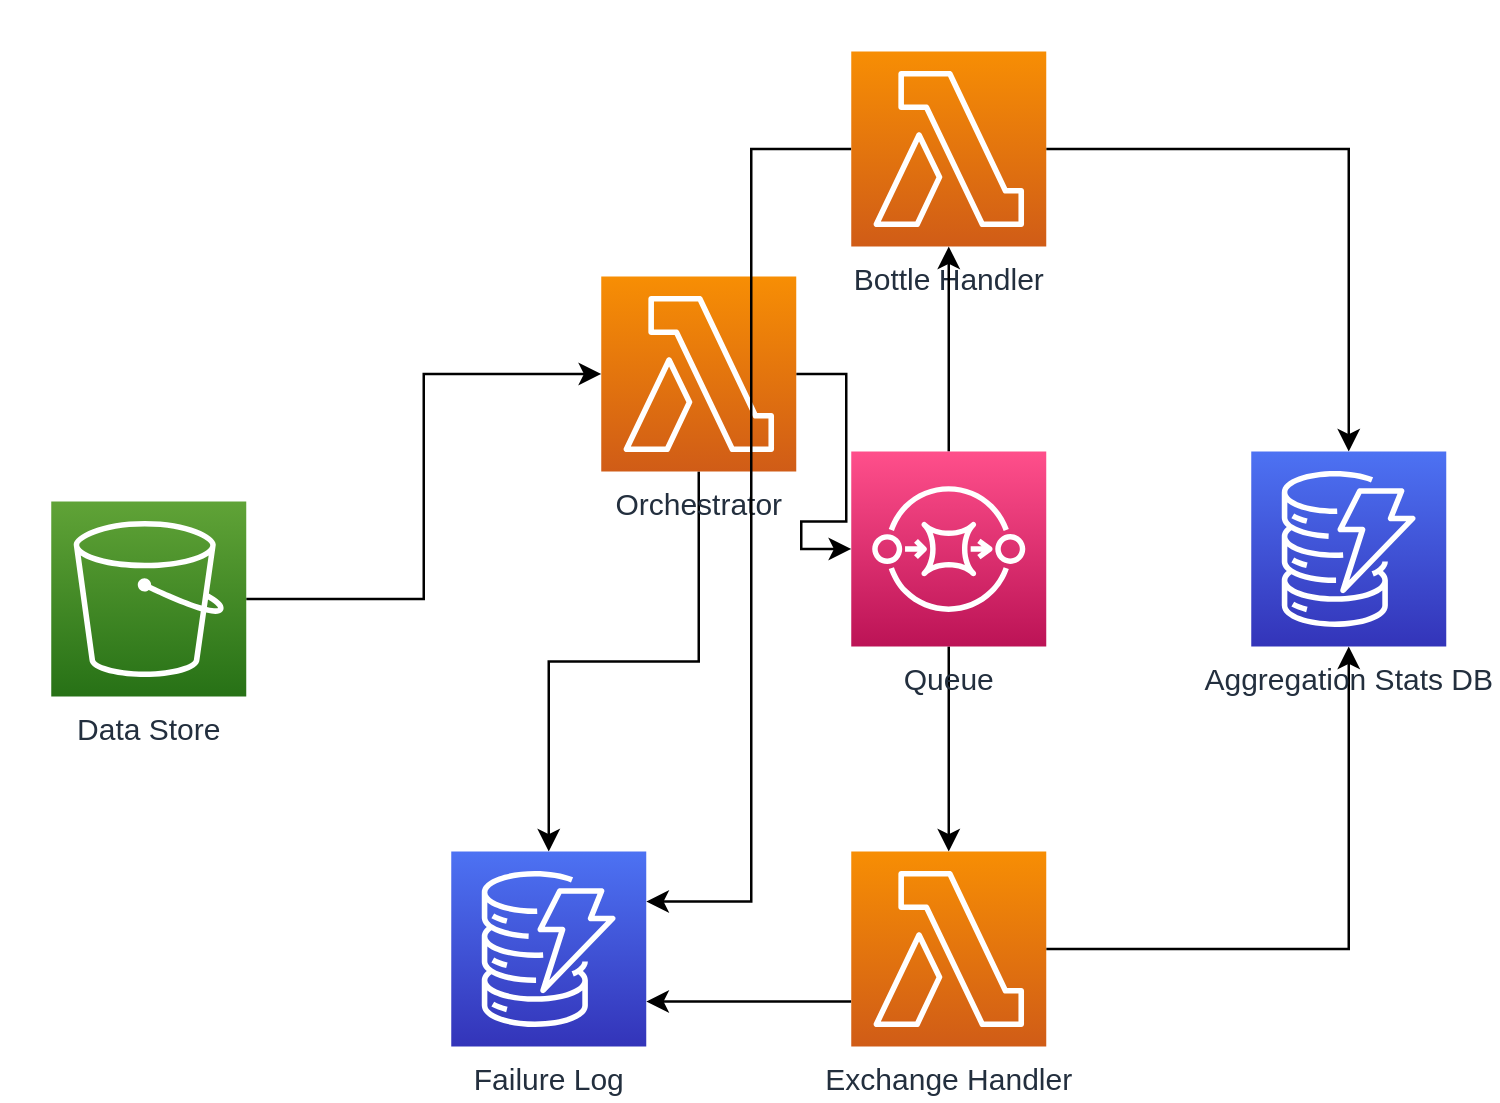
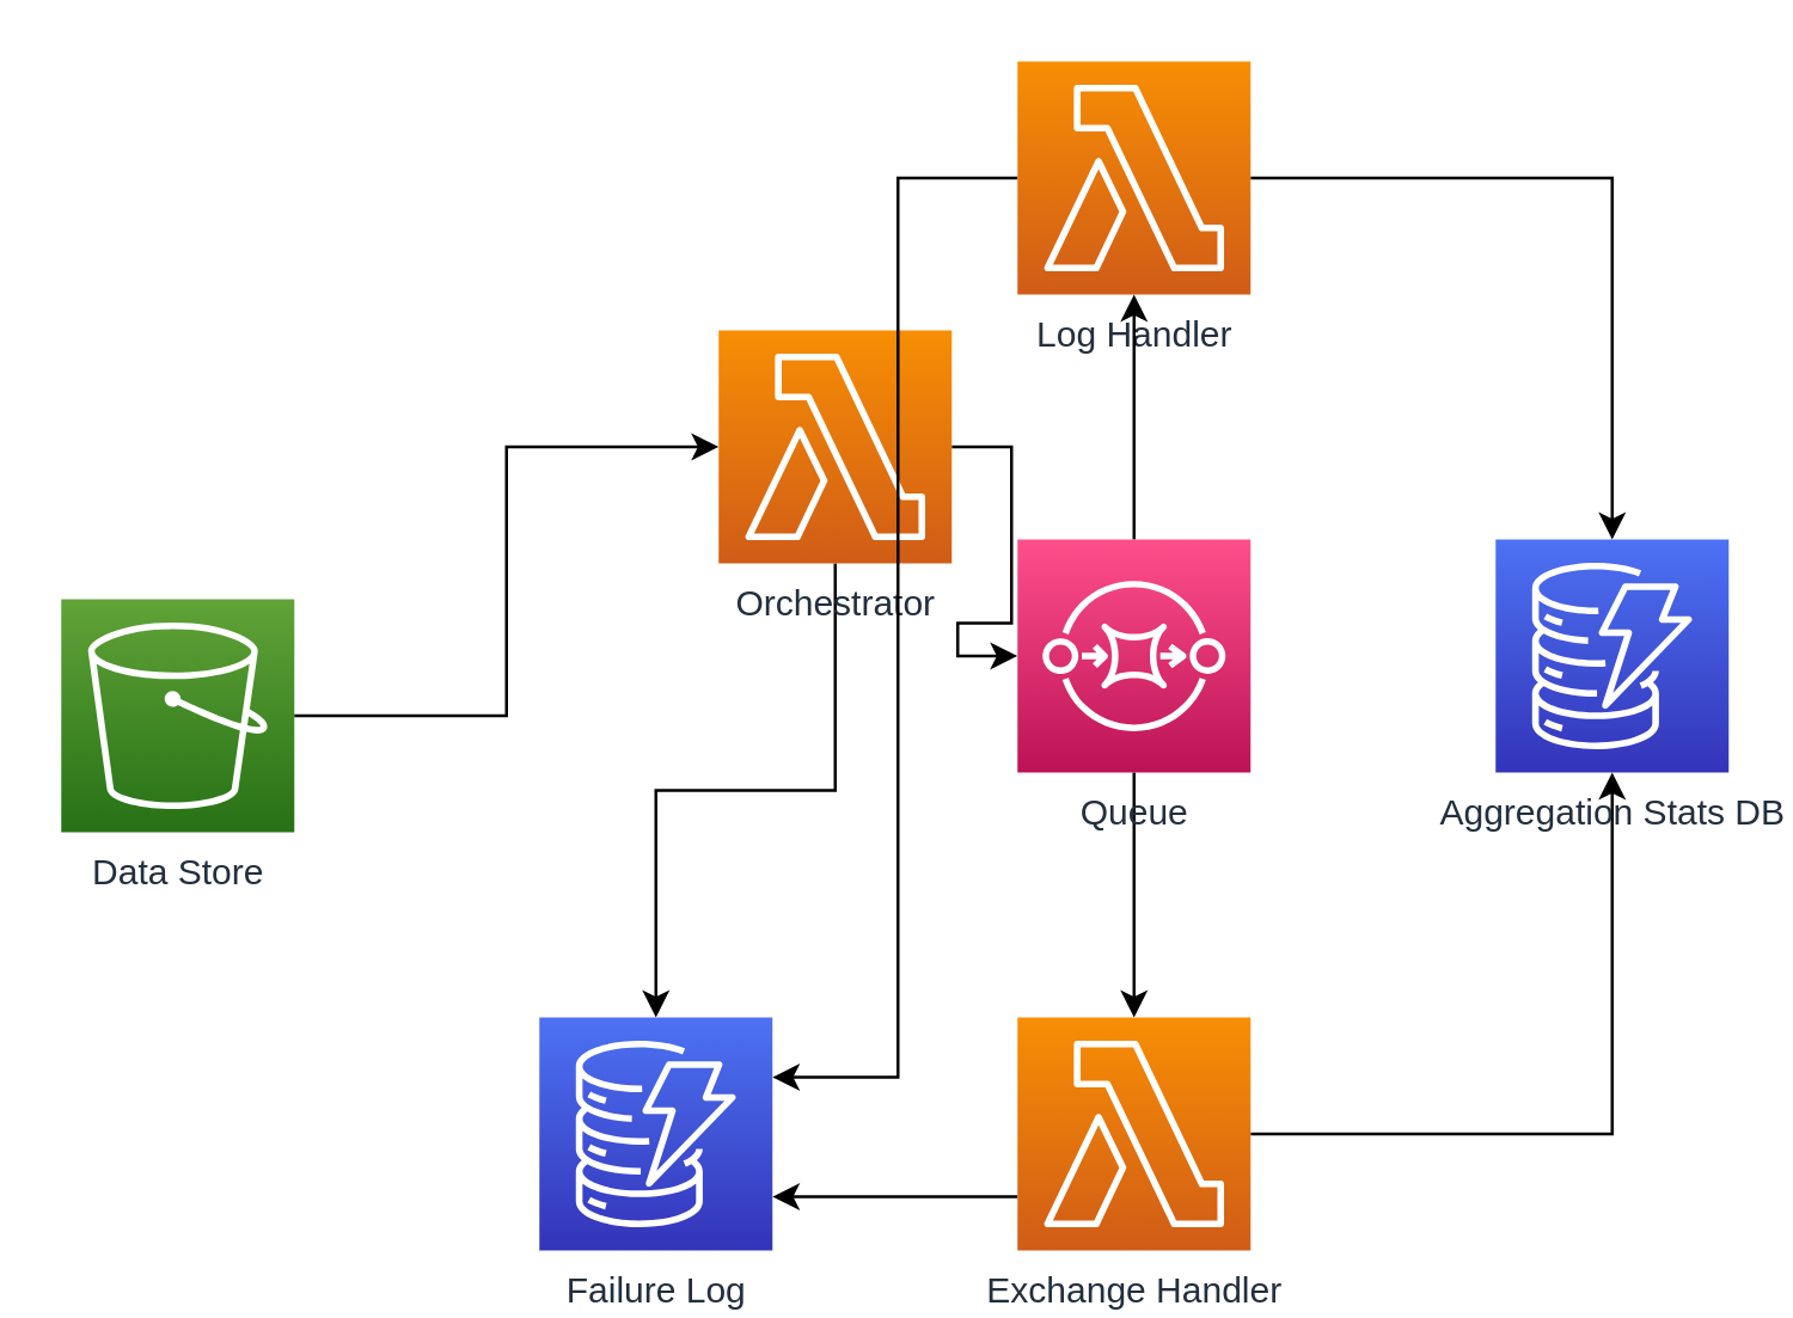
  <mxCell id="0" />
  <mxCell id="1" parent="0" />
  <mxCell id="2" style="edgeStyle=orthogonalEdgeStyle;rounded=0;orthogonalLoop=1;jettySize=auto;html=1;entryX=0;entryY=0.5;entryDx=0;entryDy=0;entryPerimeter=0;" edge="1" parent="1" source="3" target="6"><mxGeometry relative="1" as="geometry" /></mxCell>
  <mxCell id="3" value="Data Store&lt;br&gt;" style="sketch=0;points=[[0,0,0],[0.25,0,0],[0.5,0,0],[0.75,0,0],[1,0,0],[0,1,0],[0.25,1,0],[0.5,1,0],[0.75,1,0],[1,1,0],[0,0.25,0],[0,0.5,0],[0,0.75,0],[1,0.25,0],[1,0.5,0],[1,0.75,0]];outlineConnect=0;fontColor=#232F3E;gradientColor=#60A337;gradientDirection=north;fillColor=#277116;strokeColor=#ffffff;dashed=0;verticalLabelPosition=bottom;verticalAlign=top;align=center;html=1;fontSize=12;fontStyle=0;aspect=fixed;shape=mxgraph.aws4.resourceIcon;resIcon=mxgraph.aws4.s3;" parent="1" vertex="1"><mxGeometry x="20" y="200" width="78" height="78" as="geometry" /></mxCell>
  <mxCell id="4" style="edgeStyle=orthogonalEdgeStyle;rounded=0;orthogonalLoop=1;jettySize=auto;html=1;entryX=0.5;entryY=0;entryDx=0;entryDy=0;entryPerimeter=0;" edge="1" parent="1" source="6" target="17"><mxGeometry relative="1" as="geometry" /></mxCell>
  <mxCell id="5" style="edgeStyle=orthogonalEdgeStyle;rounded=0;orthogonalLoop=1;jettySize=auto;html=1;entryX=0;entryY=0.5;entryDx=0;entryDy=0;entryPerimeter=0;" edge="1" parent="1" source="6" target="12"><mxGeometry relative="1" as="geometry" /></mxCell>
  <mxCell id="6" value="Orchestrator" style="sketch=0;points=[[0,0,0],[0.25,0,0],[0.5,0,0],[0.75,0,0],[1,0,0],[0,1,0],[0.25,1,0],[0.5,1,0],[0.75,1,0],[1,1,0],[0,0.25,0],[0,0.5,0],[0,0.75,0],[1,0.25,0],[1,0.5,0],[1,0.75,0]];outlineConnect=0;fontColor=#232F3E;gradientColor=#F78E04;gradientDirection=north;fillColor=#D05C17;strokeColor=#ffffff;dashed=0;verticalLabelPosition=bottom;verticalAlign=top;align=center;html=1;fontSize=12;fontStyle=0;aspect=fixed;shape=mxgraph.aws4.resourceIcon;resIcon=mxgraph.aws4.lambda;" parent="1" vertex="1"><mxGeometry x="240" y="110" width="78" height="78" as="geometry" /></mxCell>
  <mxCell id="7" style="edgeStyle=orthogonalEdgeStyle;rounded=0;orthogonalLoop=1;jettySize=auto;html=1;entryX=0.5;entryY=0;entryDx=0;entryDy=0;entryPerimeter=0;" edge="1" parent="1" source="9" target="16"><mxGeometry relative="1" as="geometry" /></mxCell>
  <mxCell id="8" style="edgeStyle=orthogonalEdgeStyle;rounded=0;orthogonalLoop=1;jettySize=auto;html=1;" edge="1" parent="1" source="9" target="17"><mxGeometry relative="1" as="geometry"><mxPoint x="280" y="390" as="targetPoint" /><Array as="points"><mxPoint x="300" y="59" /><mxPoint x="300" y="360" /></Array></mxGeometry></mxCell>
- <mxCell id="9" value="Bottle Handler" style="sketch=0;points=[[0,0,0],[0.25,0,0],[0.5,0,0],[0.75,0,0],[1,0,0],[0,1,0],[0.25,1,0],[0.5,1,0],[0.75,1,0],[1,1,0],[0,0.25,0],[0,0.5,0],[0,0.75,0],[1,0.25,0],[1,0.5,0],[1,0.75,0]];outlineConnect=0;fontColor=#232F3E;gradientColor=#F78E04;gradientDirection=north;fillColor=#D05C17;strokeColor=#ffffff;dashed=0;verticalLabelPosition=bottom;verticalAlign=top;align=center;html=1;fontSize=12;fontStyle=0;aspect=fixed;shape=mxgraph.aws4.resourceIcon;resIcon=mxgraph.aws4.lambda;" parent="1" vertex="1"><mxGeometry x="340" y="20" width="78" height="78" as="geometry" /></mxCell>
+ <mxCell id="9" value="Log Handler" style="sketch=0;points=[[0,0,0],[0.25,0,0],[0.5,0,0],[0.75,0,0],[1,0,0],[0,1,0],[0.25,1,0],[0.5,1,0],[0.75,1,0],[1,1,0],[0,0.25,0],[0,0.5,0],[0,0.75,0],[1,0.25,0],[1,0.5,0],[1,0.75,0]];outlineConnect=0;fontColor=#232F3E;gradientColor=#F78E04;gradientDirection=north;fillColor=#D05C17;strokeColor=#ffffff;dashed=0;verticalLabelPosition=bottom;verticalAlign=top;align=center;html=1;fontSize=12;fontStyle=0;aspect=fixed;shape=mxgraph.aws4.resourceIcon;resIcon=mxgraph.aws4.lambda;" parent="1" vertex="1"><mxGeometry x="340" y="20" width="78" height="78" as="geometry" /></mxCell>
  <mxCell id="10" style="edgeStyle=orthogonalEdgeStyle;rounded=0;orthogonalLoop=1;jettySize=auto;html=1;" edge="1" parent="1" source="12" target="9"><mxGeometry relative="1" as="geometry" /></mxCell>
  <mxCell id="11" style="edgeStyle=orthogonalEdgeStyle;rounded=0;orthogonalLoop=1;jettySize=auto;html=1;entryX=0.5;entryY=0;entryDx=0;entryDy=0;entryPerimeter=0;" edge="1" parent="1" source="12" target="15"><mxGeometry relative="1" as="geometry" /></mxCell>
  <mxCell id="12" value="Queue" style="sketch=0;points=[[0,0,0],[0.25,0,0],[0.5,0,0],[0.75,0,0],[1,0,0],[0,1,0],[0.25,1,0],[0.5,1,0],[0.75,1,0],[1,1,0],[0,0.25,0],[0,0.5,0],[0,0.75,0],[1,0.25,0],[1,0.5,0],[1,0.75,0]];outlineConnect=0;fontColor=#232F3E;gradientColor=#FF4F8B;gradientDirection=north;fillColor=#BC1356;strokeColor=#ffffff;dashed=0;verticalLabelPosition=bottom;verticalAlign=top;align=center;html=1;fontSize=12;fontStyle=0;aspect=fixed;shape=mxgraph.aws4.resourceIcon;resIcon=mxgraph.aws4.sqs;" parent="1" vertex="1"><mxGeometry x="340" y="180" width="78" height="78" as="geometry" /></mxCell>
  <mxCell id="13" style="edgeStyle=orthogonalEdgeStyle;rounded=0;orthogonalLoop=1;jettySize=auto;html=1;" edge="1" parent="1" source="15" target="16"><mxGeometry relative="1" as="geometry" /></mxCell>
  <mxCell id="14" value="" style="edgeStyle=orthogonalEdgeStyle;rounded=0;orthogonalLoop=1;jettySize=auto;html=1;" edge="1" parent="1" source="15" target="17"><mxGeometry relative="1" as="geometry"><Array as="points"><mxPoint x="310" y="400" /><mxPoint x="310" y="400" /></Array></mxGeometry></mxCell>
  <mxCell id="15" value="Exchange Handler" style="sketch=0;points=[[0,0,0],[0.25,0,0],[0.5,0,0],[0.75,0,0],[1,0,0],[0,1,0],[0.25,1,0],[0.5,1,0],[0.75,1,0],[1,1,0],[0,0.25,0],[0,0.5,0],[0,0.75,0],[1,0.25,0],[1,0.5,0],[1,0.75,0]];outlineConnect=0;fontColor=#232F3E;gradientColor=#F78E04;gradientDirection=north;fillColor=#D05C17;strokeColor=#ffffff;dashed=0;verticalLabelPosition=bottom;verticalAlign=top;align=center;html=1;fontSize=12;fontStyle=0;aspect=fixed;shape=mxgraph.aws4.resourceIcon;resIcon=mxgraph.aws4.lambda;" parent="1" vertex="1"><mxGeometry x="340" y="340" width="78" height="78" as="geometry" /></mxCell>
  <mxCell id="16" value="Aggregation Stats DB" style="sketch=0;points=[[0,0,0],[0.25,0,0],[0.5,0,0],[0.75,0,0],[1,0,0],[0,1,0],[0.25,1,0],[0.5,1,0],[0.75,1,0],[1,1,0],[0,0.25,0],[0,0.5,0],[0,0.75,0],[1,0.25,0],[1,0.5,0],[1,0.75,0]];outlineConnect=0;fontColor=#232F3E;gradientColor=#4D72F3;gradientDirection=north;fillColor=#3334B9;strokeColor=#ffffff;dashed=0;verticalLabelPosition=bottom;verticalAlign=top;align=center;html=1;fontSize=12;fontStyle=0;aspect=fixed;shape=mxgraph.aws4.resourceIcon;resIcon=mxgraph.aws4.dynamodb;" parent="1" vertex="1"><mxGeometry x="500" y="180" width="78" height="78" as="geometry" /></mxCell>
  <mxCell id="17" value="Failure Log" style="sketch=0;points=[[0,0,0],[0.25,0,0],[0.5,0,0],[0.75,0,0],[1,0,0],[0,1,0],[0.25,1,0],[0.5,1,0],[0.75,1,0],[1,1,0],[0,0.25,0],[0,0.5,0],[0,0.75,0],[1,0.25,0],[1,0.5,0],[1,0.75,0]];outlineConnect=0;fontColor=#232F3E;gradientColor=#4D72F3;gradientDirection=north;fillColor=#3334B9;strokeColor=#ffffff;dashed=0;verticalLabelPosition=bottom;verticalAlign=top;align=center;html=1;fontSize=12;fontStyle=0;aspect=fixed;shape=mxgraph.aws4.resourceIcon;resIcon=mxgraph.aws4.dynamodb;" vertex="1" parent="1"><mxGeometry x="180" y="340" width="78" height="78" as="geometry" /></mxCell>
